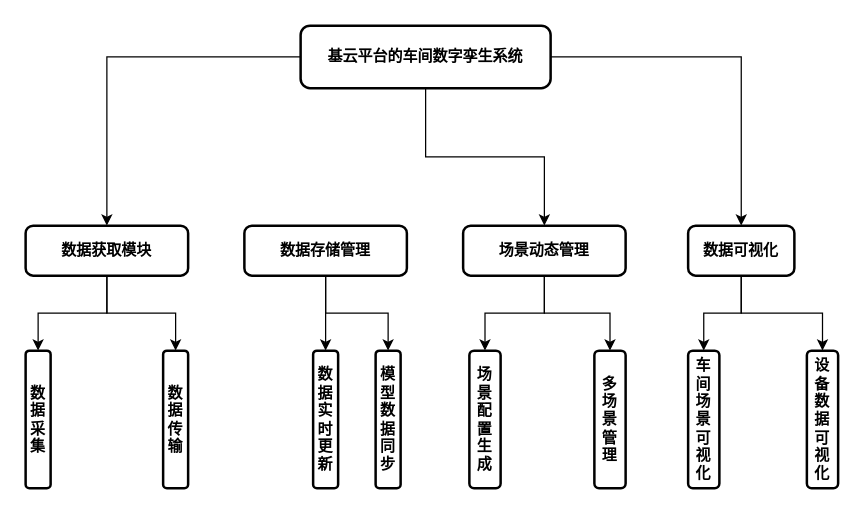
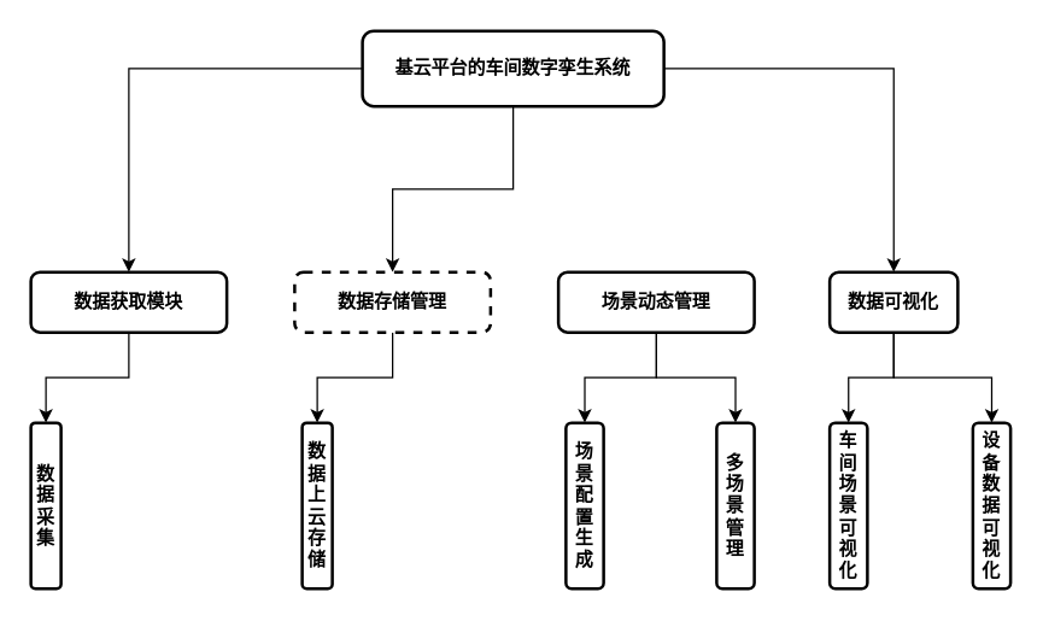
  <mxCell id="0" />
  <mxCell id="1" parent="0" />
  <mxCell id="2" value="" style="edgeStyle=orthogonalEdgeStyle;rounded=0;orthogonalLoop=1;jettySize=auto;html=1;" edge="1" parent="1" source="5" target="8"><mxGeometry relative="1" as="geometry" /></mxCell>
  <mxCell id="3" value="" style="edgeStyle=orthogonalEdgeStyle;rounded=0;orthogonalLoop=1;jettySize=auto;html=1;" edge="1" parent="1" source="5" target="11"><mxGeometry relative="1" as="geometry" /></mxCell>
- <mxCell id="4" value="" style="edgeStyle=orthogonalEdgeStyle;rounded=0;orthogonalLoop=1;jettySize=auto;html=1;" edge="1" parent="1" source="5" target="18"><mxGeometry relative="1" as="geometry" /></mxCell>
+ <mxCell id="4" value="" style="edgeStyle=orthogonalEdgeStyle;rounded=0;orthogonalLoop=1;jettySize=auto;html=1;" edge="1" parent="1" source="5" target="15"><mxGeometry relative="1" as="geometry" /></mxCell>
  <mxCell id="5" value="基云平台的车间数字孪生系统" style="whiteSpace=wrap;html=1;rounded=1;shadow=0;comic=0;strokeWidth=2;fontFamily=Verdana;align=center;fontSize=12;fontStyle=1" parent="1" vertex="1"><mxGeometry x="240" y="20" width="200" height="50" as="geometry" /></mxCell>
  <mxCell id="6" value="" style="edgeStyle=orthogonalEdgeStyle;rounded=0;orthogonalLoop=1;jettySize=auto;html=1;" edge="1" parent="1" source="8" target="19"><mxGeometry relative="1" as="geometry" /></mxCell>
- <mxCell id="7" value="" style="edgeStyle=orthogonalEdgeStyle;rounded=0;orthogonalLoop=1;jettySize=auto;html=1;" edge="1" parent="1" source="8" target="20"><mxGeometry relative="1" as="geometry" /></mxCell>
  <mxCell id="8" value="数据获取模块" style="rounded=1;whiteSpace=wrap;html=1;fontFamily=Verdana;shadow=0;comic=0;strokeWidth=2;fontStyle=1;" vertex="1" parent="1"><mxGeometry x="20" y="180" width="130" height="40" as="geometry" /></mxCell>
  <mxCell id="9" style="edgeStyle=orthogonalEdgeStyle;rounded=0;orthogonalLoop=1;jettySize=auto;html=1;exitX=0.5;exitY=1;exitDx=0;exitDy=0;" edge="1" parent="1" source="11" target="26"><mxGeometry relative="1" as="geometry" /></mxCell>
  <mxCell id="10" style="edgeStyle=orthogonalEdgeStyle;rounded=0;orthogonalLoop=1;jettySize=auto;html=1;exitX=0.5;exitY=1;exitDx=0;exitDy=0;" edge="1" parent="1" source="11" target="27"><mxGeometry relative="1" as="geometry" /></mxCell>
  <mxCell id="11" value="数据可视化" style="rounded=1;whiteSpace=wrap;html=1;fontFamily=Verdana;shadow=0;comic=0;strokeWidth=2;fontStyle=1;" vertex="1" parent="1"><mxGeometry x="550" y="180" width="85" height="40" as="geometry" /></mxCell>
- <mxCell id="13" style="edgeStyle=orthogonalEdgeStyle;rounded=0;orthogonalLoop=1;jettySize=auto;html=1;exitX=0.5;exitY=1;exitDx=0;exitDy=0;" edge="1" parent="1" source="15" target="22"><mxGeometry relative="1" as="geometry" /></mxCell>
- <mxCell id="14" style="edgeStyle=orthogonalEdgeStyle;rounded=0;orthogonalLoop=1;jettySize=auto;html=1;exitX=0.5;exitY=1;exitDx=0;exitDy=0;entryX=0.5;entryY=0;entryDx=0;entryDy=0;" edge="1" parent="1" source="15" target="23"><mxGeometry relative="1" as="geometry" /></mxCell>
- <mxCell id="15" value="数据存储管理" style="rounded=1;whiteSpace=wrap;html=1;fontFamily=Verdana;shadow=0;comic=0;strokeWidth=2;fontStyle=1;" vertex="1" parent="1"><mxGeometry x="195" y="180" width="130" height="40" as="geometry" /></mxCell>
+ <mxCell id="12" value="" style="edgeStyle=orthogonalEdgeStyle;rounded=0;orthogonalLoop=1;jettySize=auto;html=1;" edge="1" parent="1" source="15" target="21"><mxGeometry relative="1" as="geometry" /></mxCell>
+ <mxCell id="15" value="数据存储管理" style="rounded=1;whiteSpace=wrap;html=1;fontFamily=Verdana;shadow=0;comic=0;strokeWidth=2;fontStyle=1;dashed=1;" vertex="1" parent="1"><mxGeometry x="195" y="180" width="130" height="40" as="geometry" /></mxCell>
  <mxCell id="16" value="" style="edgeStyle=orthogonalEdgeStyle;rounded=0;orthogonalLoop=1;jettySize=auto;html=1;" edge="1" parent="1" source="18" target="24"><mxGeometry relative="1" as="geometry" /></mxCell>
  <mxCell id="17" style="edgeStyle=orthogonalEdgeStyle;rounded=0;orthogonalLoop=1;jettySize=auto;html=1;exitX=0.5;exitY=1;exitDx=0;exitDy=0;entryX=0.5;entryY=0;entryDx=0;entryDy=0;" edge="1" parent="1" source="18" target="25"><mxGeometry relative="1" as="geometry" /></mxCell>
  <mxCell id="18" value="场景动态管理" style="whiteSpace=wrap;html=1;fontFamily=Verdana;rounded=1;shadow=0;comic=0;strokeWidth=2;fontStyle=1;" vertex="1" parent="1"><mxGeometry x="370" y="180" width="130" height="40" as="geometry" /></mxCell>
  <mxCell id="19" value="数据采集" style="whiteSpace=wrap;html=1;fontFamily=Verdana;rounded=1;shadow=0;comic=0;strokeWidth=2;fontStyle=1;" vertex="1" parent="1"><mxGeometry x="20" y="280" width="20" height="110" as="geometry" /></mxCell>
- <mxCell id="20" value="数据传输" style="whiteSpace=wrap;html=1;fontFamily=Verdana;rounded=1;shadow=0;comic=0;strokeWidth=2;fontStyle=1;" vertex="1" parent="1"><mxGeometry x="130" y="280" width="20" height="110" as="geometry" /></mxCell>
- <mxCell id="22" value="数据实时更新" style="whiteSpace=wrap;html=1;fontFamily=Verdana;rounded=1;shadow=0;comic=0;strokeWidth=2;fontStyle=1;" vertex="1" parent="1"><mxGeometry x="250" y="280" width="20" height="110" as="geometry" /></mxCell>
- <mxCell id="23" value="模型数据同步" style="whiteSpace=wrap;html=1;fontFamily=Verdana;rounded=1;shadow=0;comic=0;strokeWidth=2;fontStyle=1;" vertex="1" parent="1"><mxGeometry x="300" y="280" width="20" height="110" as="geometry" /></mxCell>
+ <mxCell id="21" value="数据上云存储" style="whiteSpace=wrap;html=1;fontFamily=Verdana;rounded=1;shadow=0;comic=0;strokeWidth=2;fontStyle=1;" vertex="1" parent="1"><mxGeometry x="200" y="280" width="20" height="110" as="geometry" /></mxCell>
  <mxCell id="24" value="场景配置生成" style="rounded=1;whiteSpace=wrap;html=1;fontFamily=Verdana;shadow=0;comic=0;strokeWidth=2;fontStyle=1;" vertex="1" parent="1"><mxGeometry x="375" y="280" width="25" height="110" as="geometry" /></mxCell>
  <mxCell id="25" value="多场景管理" style="rounded=1;whiteSpace=wrap;html=1;fontFamily=Verdana;shadow=0;comic=0;strokeWidth=2;fontStyle=1;" vertex="1" parent="1"><mxGeometry x="475" y="280" width="25" height="110" as="geometry" /></mxCell>
  <mxCell id="26" value="车间场景可视化" style="rounded=1;whiteSpace=wrap;html=1;fontFamily=Verdana;shadow=0;comic=0;strokeWidth=2;fontStyle=1;" vertex="1" parent="1"><mxGeometry x="550" y="280" width="25" height="110" as="geometry" /></mxCell>
  <mxCell id="27" value="设备数据可视化" style="rounded=1;whiteSpace=wrap;html=1;fontFamily=Verdana;shadow=0;comic=0;strokeWidth=2;fontStyle=1;" vertex="1" parent="1"><mxGeometry x="645" y="280" width="25" height="110" as="geometry" /></mxCell>
